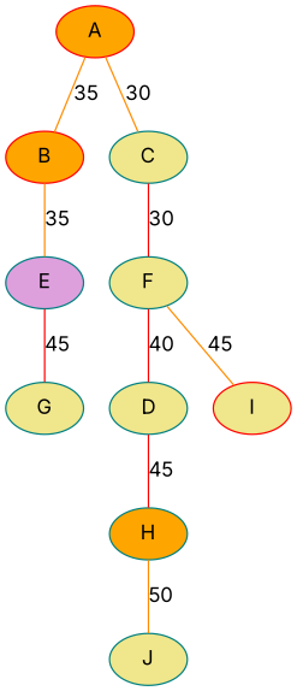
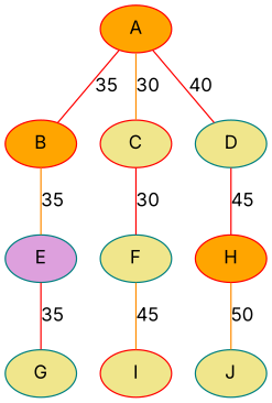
  graph {
    fontname=Inter
    node [color=teal fillcolor=khaki fontname=Inter style=filled]
    edge [color=red fontname=Inter]
    A [color=red fillcolor=orange]
    B [color=red fillcolor=orange]
-   C
+   C [color=red]
    D
    E [fillcolor=plum]
    F
-   H [fillcolor=orange]
+   H [color=red fillcolor=orange]
    G
    I [color=red]
    J
-   A -- B [color=darkorange label=35]
+   A -- B [label=35]
    A -- C [color=darkorange label=30]
-   F -- D [label=40]
+   A -- D [label=40]
    B -- E [color=darkorange label=35]
    C -- F [label=30]
    D -- H [label=45]
-   E -- G [label=45]
+   E -- G [label=35]
    F -- I [color=darkorange label=45]
    H -- J [color=darkorange label=50]
  }
